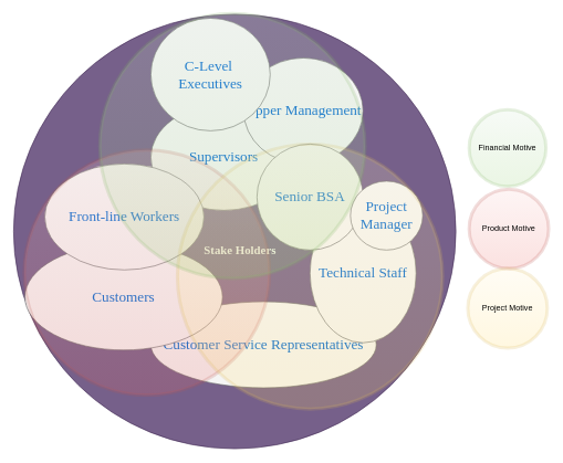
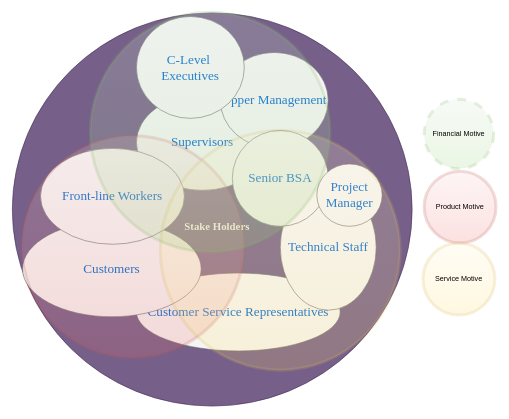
  <mxCell id="0" />
  <mxCell id="1" parent="0" />
  <mxCell id="2" value="&lt;br&gt;&lt;br&gt;&amp;nbsp; &amp;nbsp;&lt;font size=&quot;1&quot;&gt;&lt;b style=&quot;font-size: 18px&quot;&gt;Stake Holders&lt;/b&gt;&lt;/font&gt;" style="ellipse;whiteSpace=wrap;html=1;rounded=0;shadow=0;dashed=0;comic=0;fontFamily=Verdana;fontSize=22;fillColor=#76608a;strokeColor=#432D57;fontColor=#ffffff;" parent="1" vertex="1"><mxGeometry x="20" y="21" width="667" height="656" as="geometry" /></mxCell>
  <mxCell id="3" value="Supervisors" style="ellipse;whiteSpace=wrap;html=1;rounded=0;shadow=0;dashed=0;comic=0;fontFamily=Verdana;fontSize=22;fontColor=#0069D1;fillColor=#f5f5f5;strokeColor=#666666;" parent="1" vertex="1"><mxGeometry x="227" y="157" width="220" height="160" as="geometry" /></mxCell>
  <mxCell id="4" value="Customer Service Representatives" style="ellipse;whiteSpace=wrap;html=1;rounded=0;shadow=0;dashed=0;comic=0;fontFamily=Verdana;fontSize=22;fontColor=#0069D1;fillColor=#f5f5f5;strokeColor=#666666;" parent="1" vertex="1"><mxGeometry x="227" y="455" width="340" height="130" as="geometry" /></mxCell>
  <mxCell id="5" value="Technical Staff" style="ellipse;whiteSpace=wrap;html=1;rounded=0;shadow=0;dashed=0;comic=0;fontFamily=Verdana;fontSize=22;fontColor=#0069D1;fillColor=#f5f5f5;strokeColor=#666666;" parent="1" vertex="1"><mxGeometry x="467" y="307" width="160" height="210" as="geometry" /></mxCell>
  <mxCell id="6" value="Customers" style="ellipse;whiteSpace=wrap;html=1;rounded=0;shadow=0;dashed=0;comic=0;fontFamily=Verdana;fontSize=22;fontColor=#0069D1;fillColor=#f5f5f5;strokeColor=#666666;" parent="1" vertex="1"><mxGeometry x="37" y="368" width="298" height="160" as="geometry" /></mxCell>
  <mxCell id="7" value="Upper Management" style="ellipse;whiteSpace=wrap;html=1;rounded=0;shadow=0;dashed=0;comic=0;fontFamily=Verdana;fontSize=22;fontColor=#0069D1;fillColor=#f5f5f5;strokeColor=#666666;" parent="1" vertex="1"><mxGeometry x="367" y="87" width="180" height="160" as="geometry" /></mxCell>
  <mxCell id="8" value="Front-line Workers" style="ellipse;whiteSpace=wrap;html=1;rounded=0;shadow=0;dashed=0;comic=0;fontFamily=Verdana;fontSize=22;fontColor=#0069D1;fillColor=#f5f5f5;strokeColor=#666666;" parent="1" vertex="1"><mxGeometry x="67" y="247" width="240" height="160" as="geometry" /></mxCell>
  <mxCell id="9" value="Senior BSA" style="ellipse;whiteSpace=wrap;html=1;rounded=0;shadow=0;dashed=0;comic=0;fontFamily=Verdana;fontSize=22;fontColor=#0069D1;fillColor=#f5f5f5;strokeColor=#666666;" parent="1" vertex="1"><mxGeometry x="387" y="217" width="160" height="160" as="geometry" /></mxCell>
  <mxCell id="10" value="C-Level&amp;nbsp;&lt;br&gt;Executives" style="ellipse;whiteSpace=wrap;html=1;rounded=0;shadow=0;dashed=0;comic=0;fontFamily=Verdana;fontSize=22;fontColor=#0069D1;fillColor=#f5f5f5;strokeColor=#666666;" parent="1" vertex="1"><mxGeometry x="227" y="27" width="180" height="170" as="geometry" /></mxCell>
  <mxCell id="11" value="" style="ellipse;whiteSpace=wrap;html=1;aspect=fixed;fillColor=#f8cecc;strokeColor=#b85450;strokeWidth=5;opacity=20;gradientColor=#ea6b66;" vertex="1" parent="1"><mxGeometry x="36" y="226" width="370" height="370" as="geometry" /></mxCell>
- <mxCell id="12" value="Financial Motive" style="ellipse;whiteSpace=wrap;html=1;aspect=fixed;fillColor=#d5e8d4;strokeColor=#82b366;strokeWidth=5;opacity=20;gradientColor=#97d077;" vertex="1" parent="1"><mxGeometry x="707" y="165" width="116" height="116" as="geometry" /></mxCell>
+ <mxCell id="12" value="Financial Motive" style="ellipse;whiteSpace=wrap;html=1;aspect=fixed;fillColor=#d5e8d4;strokeColor=#82b366;strokeWidth=5;opacity=20;gradientColor=#97d077;dashed=1;" vertex="1" parent="1"><mxGeometry x="707" y="165" width="116" height="116" as="geometry" /></mxCell>
  <mxCell id="13" value="Product Motive" style="ellipse;whiteSpace=wrap;html=1;aspect=fixed;fillColor=#f8cecc;strokeColor=#b85450;strokeWidth=5;opacity=20;gradientColor=#ea6b66;" vertex="1" parent="1"><mxGeometry x="707" y="285" width="120" height="120" as="geometry" /></mxCell>
- <mxCell id="14" value="Project Motive" style="ellipse;whiteSpace=wrap;html=1;aspect=fixed;fillColor=#fff2cc;strokeColor=#d6b656;strokeWidth=5;opacity=20;gradientColor=#ffd966;" vertex="1" parent="1"><mxGeometry x="705" y="405" width="120" height="120" as="geometry" /></mxCell>
+ <mxCell id="14" value="Service Motive" style="ellipse;whiteSpace=wrap;html=1;aspect=fixed;fillColor=#fff2cc;strokeColor=#d6b656;strokeWidth=5;opacity=20;gradientColor=#ffd966;" vertex="1" parent="1"><mxGeometry x="705" y="405" width="120" height="120" as="geometry" /></mxCell>
  <mxCell id="15" value="Project Manager" style="ellipse;whiteSpace=wrap;html=1;rounded=0;shadow=0;dashed=0;comic=0;fontFamily=Verdana;fontSize=22;fontColor=#0069D1;fillColor=#f5f5f5;strokeColor=#666666;" vertex="1" parent="1"><mxGeometry x="528" y="273" width="109" height="104" as="geometry" /></mxCell>
  <mxCell id="16" value="" style="ellipse;whiteSpace=wrap;html=1;aspect=fixed;fillColor=#fff2cc;strokeColor=#d6b656;strokeWidth=5;opacity=20;gradientColor=#ffd966;" vertex="1" parent="1"><mxGeometry x="267" y="217" width="400" height="400" as="geometry" /></mxCell>
  <mxCell id="17" value="" style="ellipse;whiteSpace=wrap;html=1;aspect=fixed;fillColor=#d5e8d4;strokeColor=#82b366;strokeWidth=5;opacity=20;gradientColor=#97d077;" vertex="1" parent="1"><mxGeometry x="150" y="20" width="400" height="400" as="geometry" /></mxCell>
